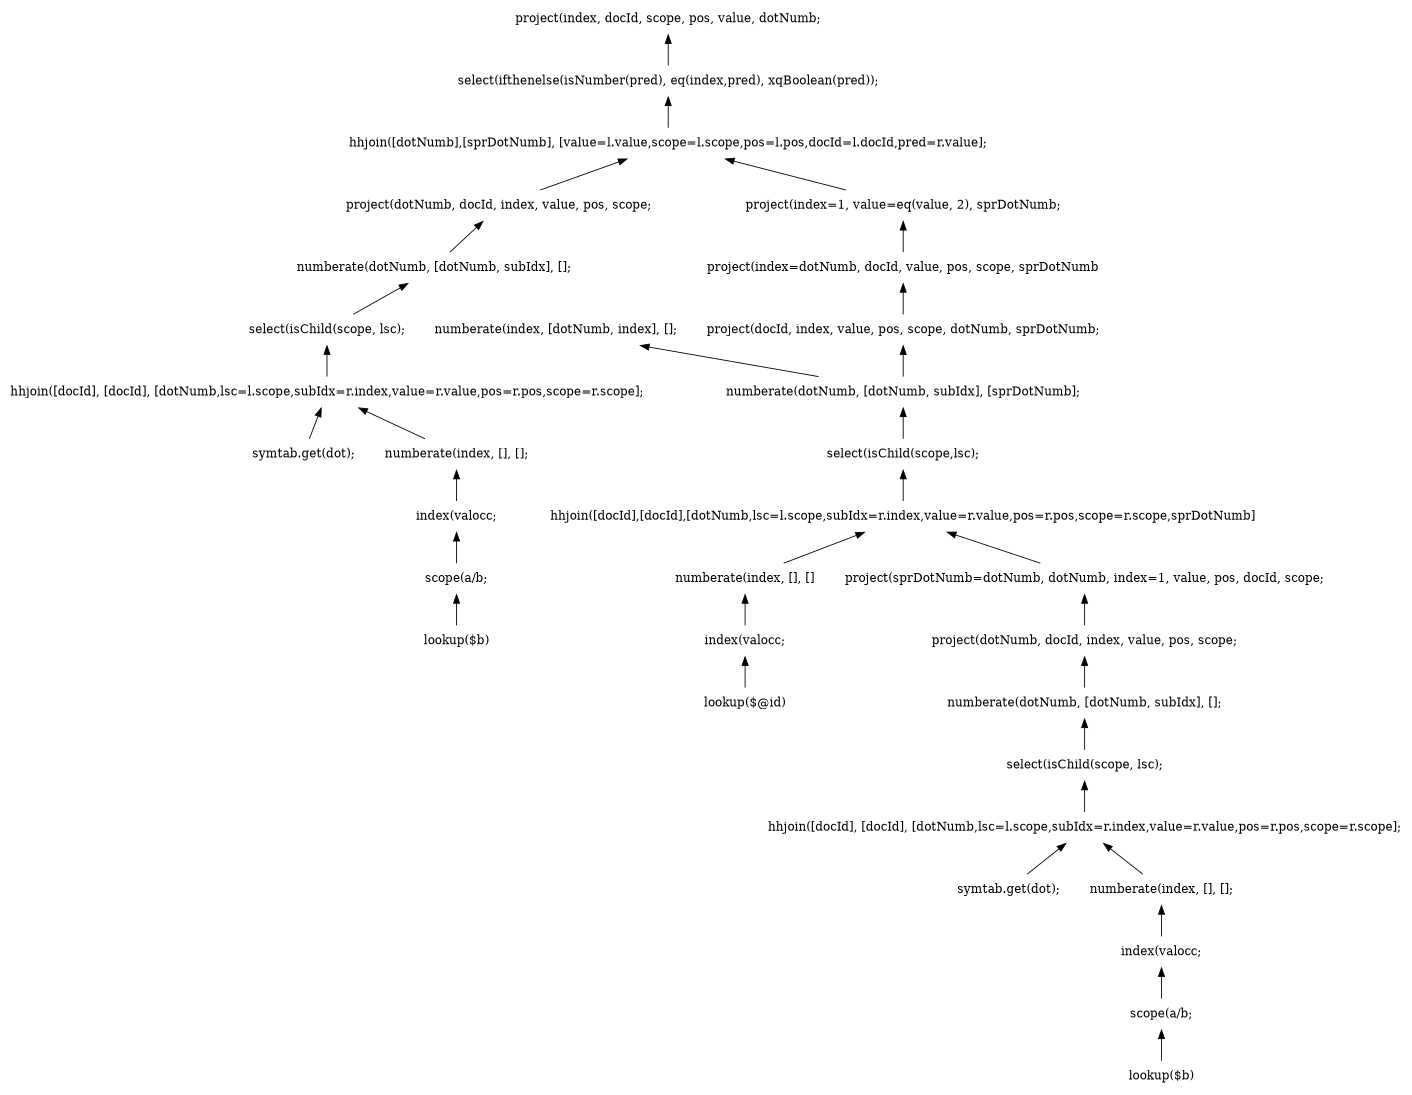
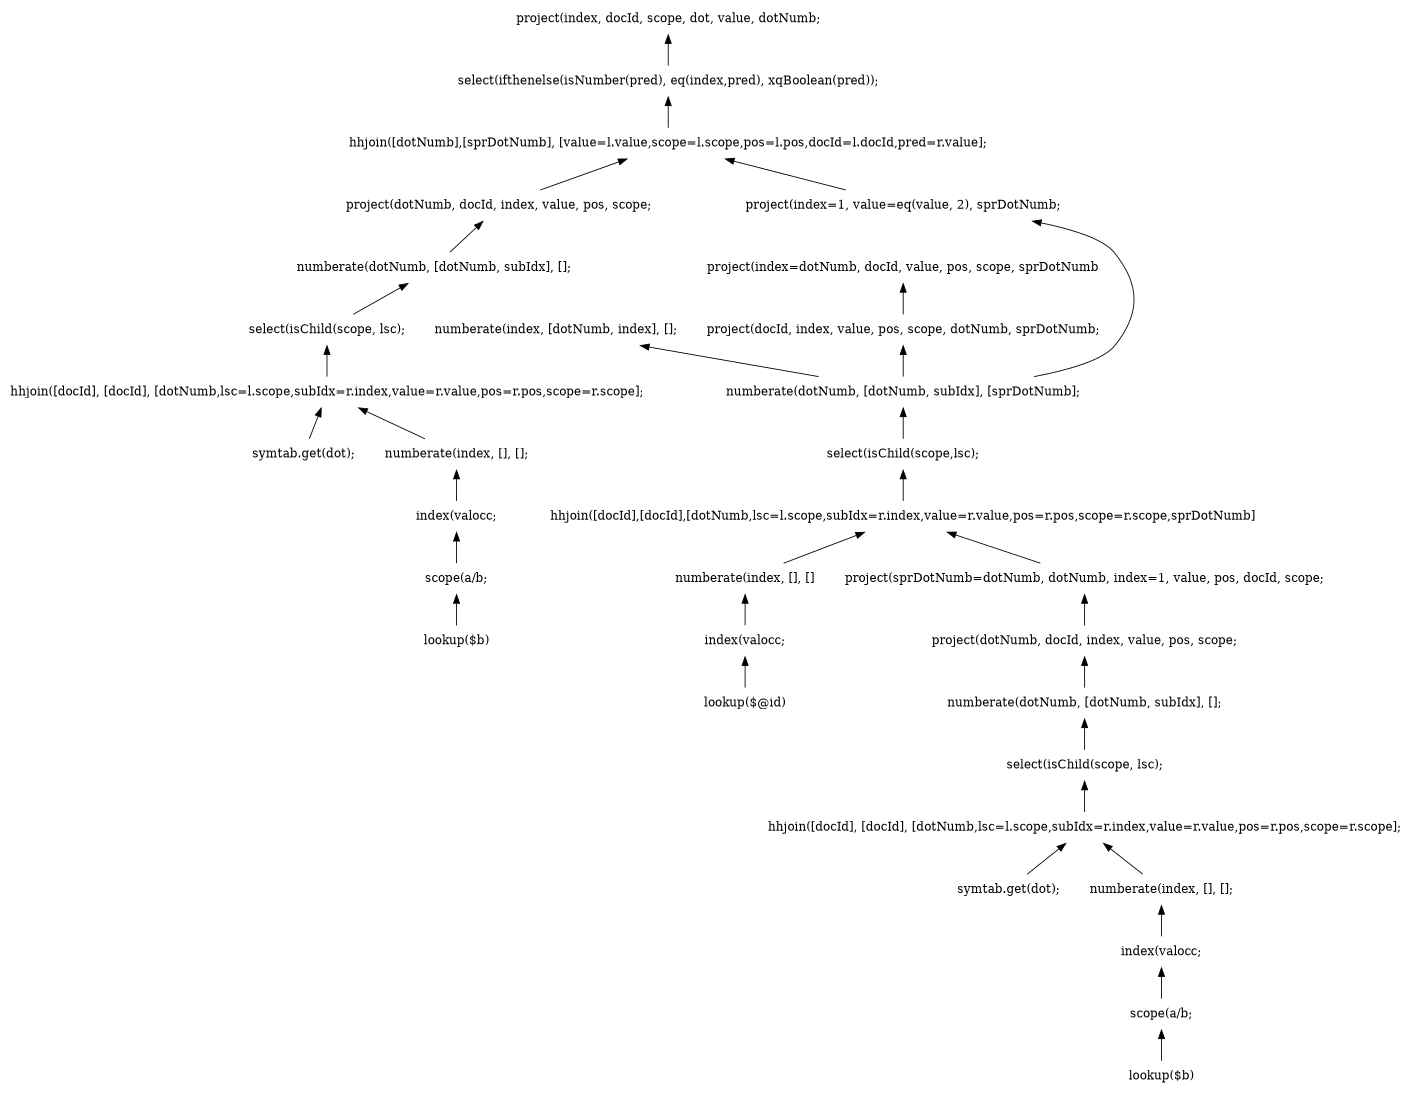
  digraph {
    node [shape=plaintext]
    edge [arrowhead=none arrowtail=normal color=black dir=both fontcolor=black weight=1]
    n1 [label="numberate(index, [dotNumb, index], [];"]
    n2 [label="numberate(dotNumb, [dotNumb, subIdx], [sprDotNumb];"]
-   n3 [label="project(index, docId, scope, pos, value, dotNumb;"]
+   n3 [label="project(index, docId, scope, dot, value, dotNumb;"]
    n4 [label="select(ifthenelse(isNumber(pred), eq(index,pred), xqBoolean(pred));"]
    n5 [label="hhjoin([dotNumb],[sprDotNumb], [value=l.value,scope=l.scope,pos=l.pos,docId=l.docId,pred=r.value];"]
    n6 [label="project(dotNumb, docId, index, value, pos, scope;"]
    n7 [label="project(index=1, value=eq(value, 2), sprDotNumb;"]
    n8 [label="numberate(dotNumb, [dotNumb, subIdx], [];"]
    n9 [label="project(index=dotNumb, docId, value, pos, scope, sprDotNumb"]
    n10 [label="select(isChild(scope, lsc);"]
    n11 [label="project(docId, index, value, pos, scope, dotNumb, sprDotNumb;"]
    n12 [label="hhjoin([docId], [docId], [dotNumb,lsc=l.scope,subIdx=r.index,value=r.value,pos=r.pos,scope=r.scope];"]
    n13 [label="symtab.get(dot);"]
    n14 [label="numberate(index, [], [];"]
    n15 [label="index(valocc;"]
    n16 [label="scope(a/b;"]
    n17 [label="lookup($b)"]
    n18 [label="select(isChild(scope,lsc);"]
    n19 [label="hhjoin([docId],[docId],[dotNumb,lsc=l.scope,subIdx=r.index,value=r.value,pos=r.pos,scope=r.scope,sprDotNumb]"]
    n20 [label="project(sprDotNumb=dotNumb, dotNumb, index=1, value, pos, docId, scope;"]
    n21 [label="numberate(index, [], []"]
    n22 [label="project(dotNumb, docId, index, value, pos, scope;"]
    n23 [label="index(valocc;"]
    n24 [label="numberate(dotNumb, [dotNumb, subIdx], [];"]
    n25 [label="lookup($@id)"]
    n26 [label="select(isChild(scope, lsc);"]
    n27 [label="hhjoin([docId], [docId], [dotNumb,lsc=l.scope,subIdx=r.index,value=r.value,pos=r.pos,scope=r.scope];"]
    n28 [label="symtab.get(dot);"]
    n29 [label="numberate(index, [], [];"]
    n30 [label="index(valocc;"]
    n31 [label="scope(a/b;"]
    n32 [label="lookup($b)"]
    n1 -> n2
    n2 -> n18
    n3 -> n4
    n4 -> n5
    n5 -> n6
    n5 -> n7
    n6 -> n8
-   n7 -> n9
+   n7 -> n2
    n8 -> n10
    n9 -> n11
    n10 -> n12
    n11 -> n2
    n12 -> n13
    n12 -> n14
    n14 -> n15
    n15 -> n16
    n16 -> n17
    n18 -> n19
    n19 -> n20
    n19 -> n21
    n20 -> n22
    n21 -> n23
    n22 -> n24
    n23 -> n25
    n24 -> n26
    n26 -> n27
    n27 -> n28
    n27 -> n29
    n29 -> n30
    n30 -> n31
    n31 -> n32
  }
